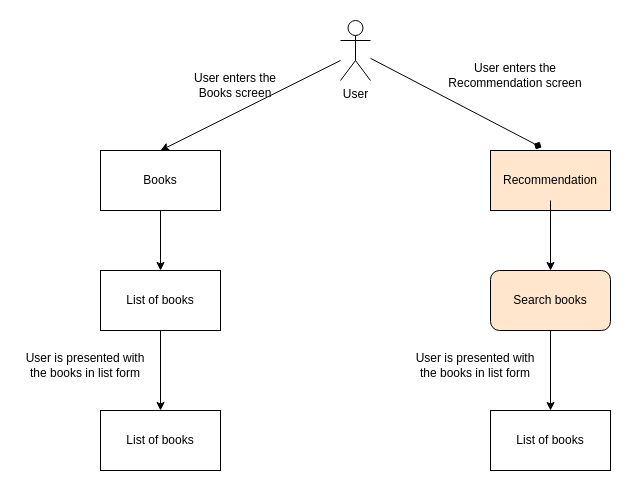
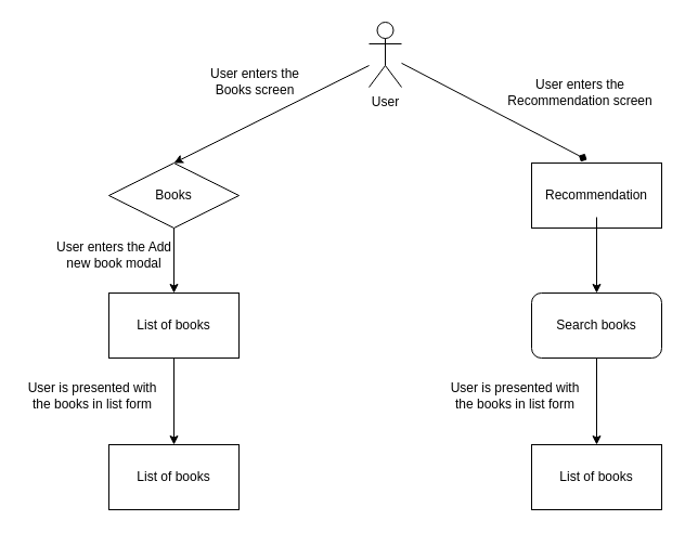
  <mxCell id="0" />
  <mxCell id="1" parent="0" />
  <mxCell id="2" value="User" style="shape=umlActor;verticalLabelPosition=bottom;verticalAlign=top;html=1;outlineConnect=0;" vertex="1" parent="1"><mxGeometry x="340" y="20" width="30" height="60" as="geometry" /></mxCell>
- <mxCell id="3" value="Books" style="rounded=0;whiteSpace=wrap;html=1;" vertex="1" parent="1"><mxGeometry x="100" y="150" width="120" height="60" as="geometry" /></mxCell>
- <mxCell id="4" value="Recommendation" style="rounded=0;whiteSpace=wrap;html=1;fillColor=#ffe6cc;" vertex="1" parent="1"><mxGeometry x="490" y="150" width="120" height="60" as="geometry" /></mxCell>
+ <mxCell id="3" value="Books" style="rhombus;whiteSpace=wrap;html=1;" vertex="1" parent="1"><mxGeometry x="100" y="150" width="120" height="60" as="geometry" /></mxCell>
+ <mxCell id="4" value="Recommendation" style="rounded=0;whiteSpace=wrap;html=1;" vertex="1" parent="1"><mxGeometry x="490" y="150" width="120" height="60" as="geometry" /></mxCell>
  <mxCell id="5" value="" style="endArrow=diamond;html=1;rounded=0;entryX=0.425;entryY=-0.05;entryDx=0;entryDy=0;entryPerimeter=0;" edge="1" parent="1" source="2" target="4"><mxGeometry width="50" height="50" relative="1" as="geometry"><mxPoint x="270" y="200" as="sourcePoint" /><mxPoint x="320" y="150" as="targetPoint" /></mxGeometry></mxCell>
  <mxCell id="6" value="" style="endArrow=classic;html=1;rounded=0;entryX=0.5;entryY=0;entryDx=0;entryDy=0;" edge="1" parent="1" target="3"><mxGeometry width="50" height="50" relative="1" as="geometry"><mxPoint x="340" y="60" as="sourcePoint" /><mxPoint x="351" y="138" as="targetPoint" /></mxGeometry></mxCell>
  <mxCell id="7" value="Add book" style="rounded=1;whiteSpace=wrap;html=1;" vertex="1" parent="1"><mxGeometry x="100" y="270" width="120" height="60" as="geometry" /></mxCell>
  <mxCell id="8" value="" style="endArrow=classic;html=1;rounded=0;entryX=0.5;entryY=0;entryDx=0;entryDy=0;exitX=0.5;exitY=1;exitDx=0;exitDy=0;" edge="1" parent="1" source="3" target="7"><mxGeometry width="50" height="50" relative="1" as="geometry"><mxPoint x="350" y="70" as="sourcePoint" /><mxPoint x="170" y="160" as="targetPoint" /></mxGeometry></mxCell>
- <mxCell id="9" value="Search books" style="rounded=1;whiteSpace=wrap;html=1;fillColor=#ffe6cc;" vertex="1" parent="1"><mxGeometry x="490" y="270" width="120" height="60" as="geometry" /></mxCell>
+ <mxCell id="9" value="Search books" style="rounded=1;whiteSpace=wrap;html=1;" vertex="1" parent="1"><mxGeometry x="490" y="270" width="120" height="60" as="geometry" /></mxCell>
  <mxCell id="10" value="" style="endArrow=classic;html=1;rounded=0;entryX=0.5;entryY=0;entryDx=0;entryDy=0;" edge="1" parent="1" target="9"><mxGeometry width="50" height="50" relative="1" as="geometry"><mxPoint x="550" y="200" as="sourcePoint" /><mxPoint x="560" y="160" as="targetPoint" /></mxGeometry></mxCell>
- <mxCell id="11" value="User enters the Books screen" style="text;html=1;align=center;verticalAlign=middle;whiteSpace=wrap;rounded=0;" vertex="1" parent="1"><mxGeometry x="190" y="70" width="90" height="30" as="geometry" /></mxCell>
- <mxCell id="12" value="User enters the Recommendation screen" style="text;html=1;align=center;verticalAlign=middle;whiteSpace=wrap;rounded=0;" vertex="1" parent="1"><mxGeometry x="440" y="60" width="150" height="30" as="geometry" /></mxCell>
+ <mxCell id="11" value="User enters the Books screen" style="text;html=1;align=center;verticalAlign=middle;whiteSpace=wrap;rounded=0;" vertex="1" parent="1"><mxGeometry x="190" y="60" width="90" height="30" as="geometry" /></mxCell>
+ <mxCell id="12" value="User enters the Recommendation screen" style="text;html=1;align=center;verticalAlign=middle;whiteSpace=wrap;rounded=0;" vertex="1" parent="1"><mxGeometry x="460" y="70" width="150" height="30" as="geometry" /></mxCell>
+ <mxCell id="13" value="User enters the Add new book modal" style="text;html=1;align=center;verticalAlign=middle;whiteSpace=wrap;rounded=0;" vertex="1" parent="1"><mxGeometry x="50" y="220" width="110" height="30" as="geometry" /></mxCell>
  <mxCell id="14" value="List of books" style="rounded=0;whiteSpace=wrap;html=1;" vertex="1" parent="1"><mxGeometry x="100" y="410" width="120" height="60" as="geometry" /></mxCell>
  <mxCell id="15" value="User is presented with the books in list form " style="text;html=1;align=center;verticalAlign=middle;whiteSpace=wrap;rounded=0;" vertex="1" parent="1"><mxGeometry x="20" y="350" width="130" height="30" as="geometry" /></mxCell>
  <mxCell id="16" value="" style="endArrow=classic;html=1;rounded=0;entryX=0.5;entryY=0;entryDx=0;entryDy=0;" edge="1" parent="1"><mxGeometry width="50" height="50" relative="1" as="geometry"><mxPoint x="160" y="330" as="sourcePoint" /><mxPoint x="160" y="410" as="targetPoint" /></mxGeometry></mxCell>
  <mxCell id="17" value="List of books" style="rounded=0;whiteSpace=wrap;html=1;" vertex="1" parent="1"><mxGeometry x="100" y="270" width="120" height="60" as="geometry" /></mxCell>
  <mxCell id="18" value="List of books" style="rounded=0;whiteSpace=wrap;html=1;" vertex="1" parent="1"><mxGeometry x="490" y="410" width="120" height="60" as="geometry" /></mxCell>
  <mxCell id="19" value="User is presented with the books in list form " style="text;html=1;align=center;verticalAlign=middle;whiteSpace=wrap;rounded=0;" vertex="1" parent="1"><mxGeometry x="410" y="350" width="130" height="30" as="geometry" /></mxCell>
  <mxCell id="20" value="" style="endArrow=classic;html=1;rounded=0;entryX=0.5;entryY=0;entryDx=0;entryDy=0;" edge="1" parent="1" target="18"><mxGeometry width="50" height="50" relative="1" as="geometry"><mxPoint x="550" y="330" as="sourcePoint" /><mxPoint x="690" y="390" as="targetPoint" /></mxGeometry></mxCell>
